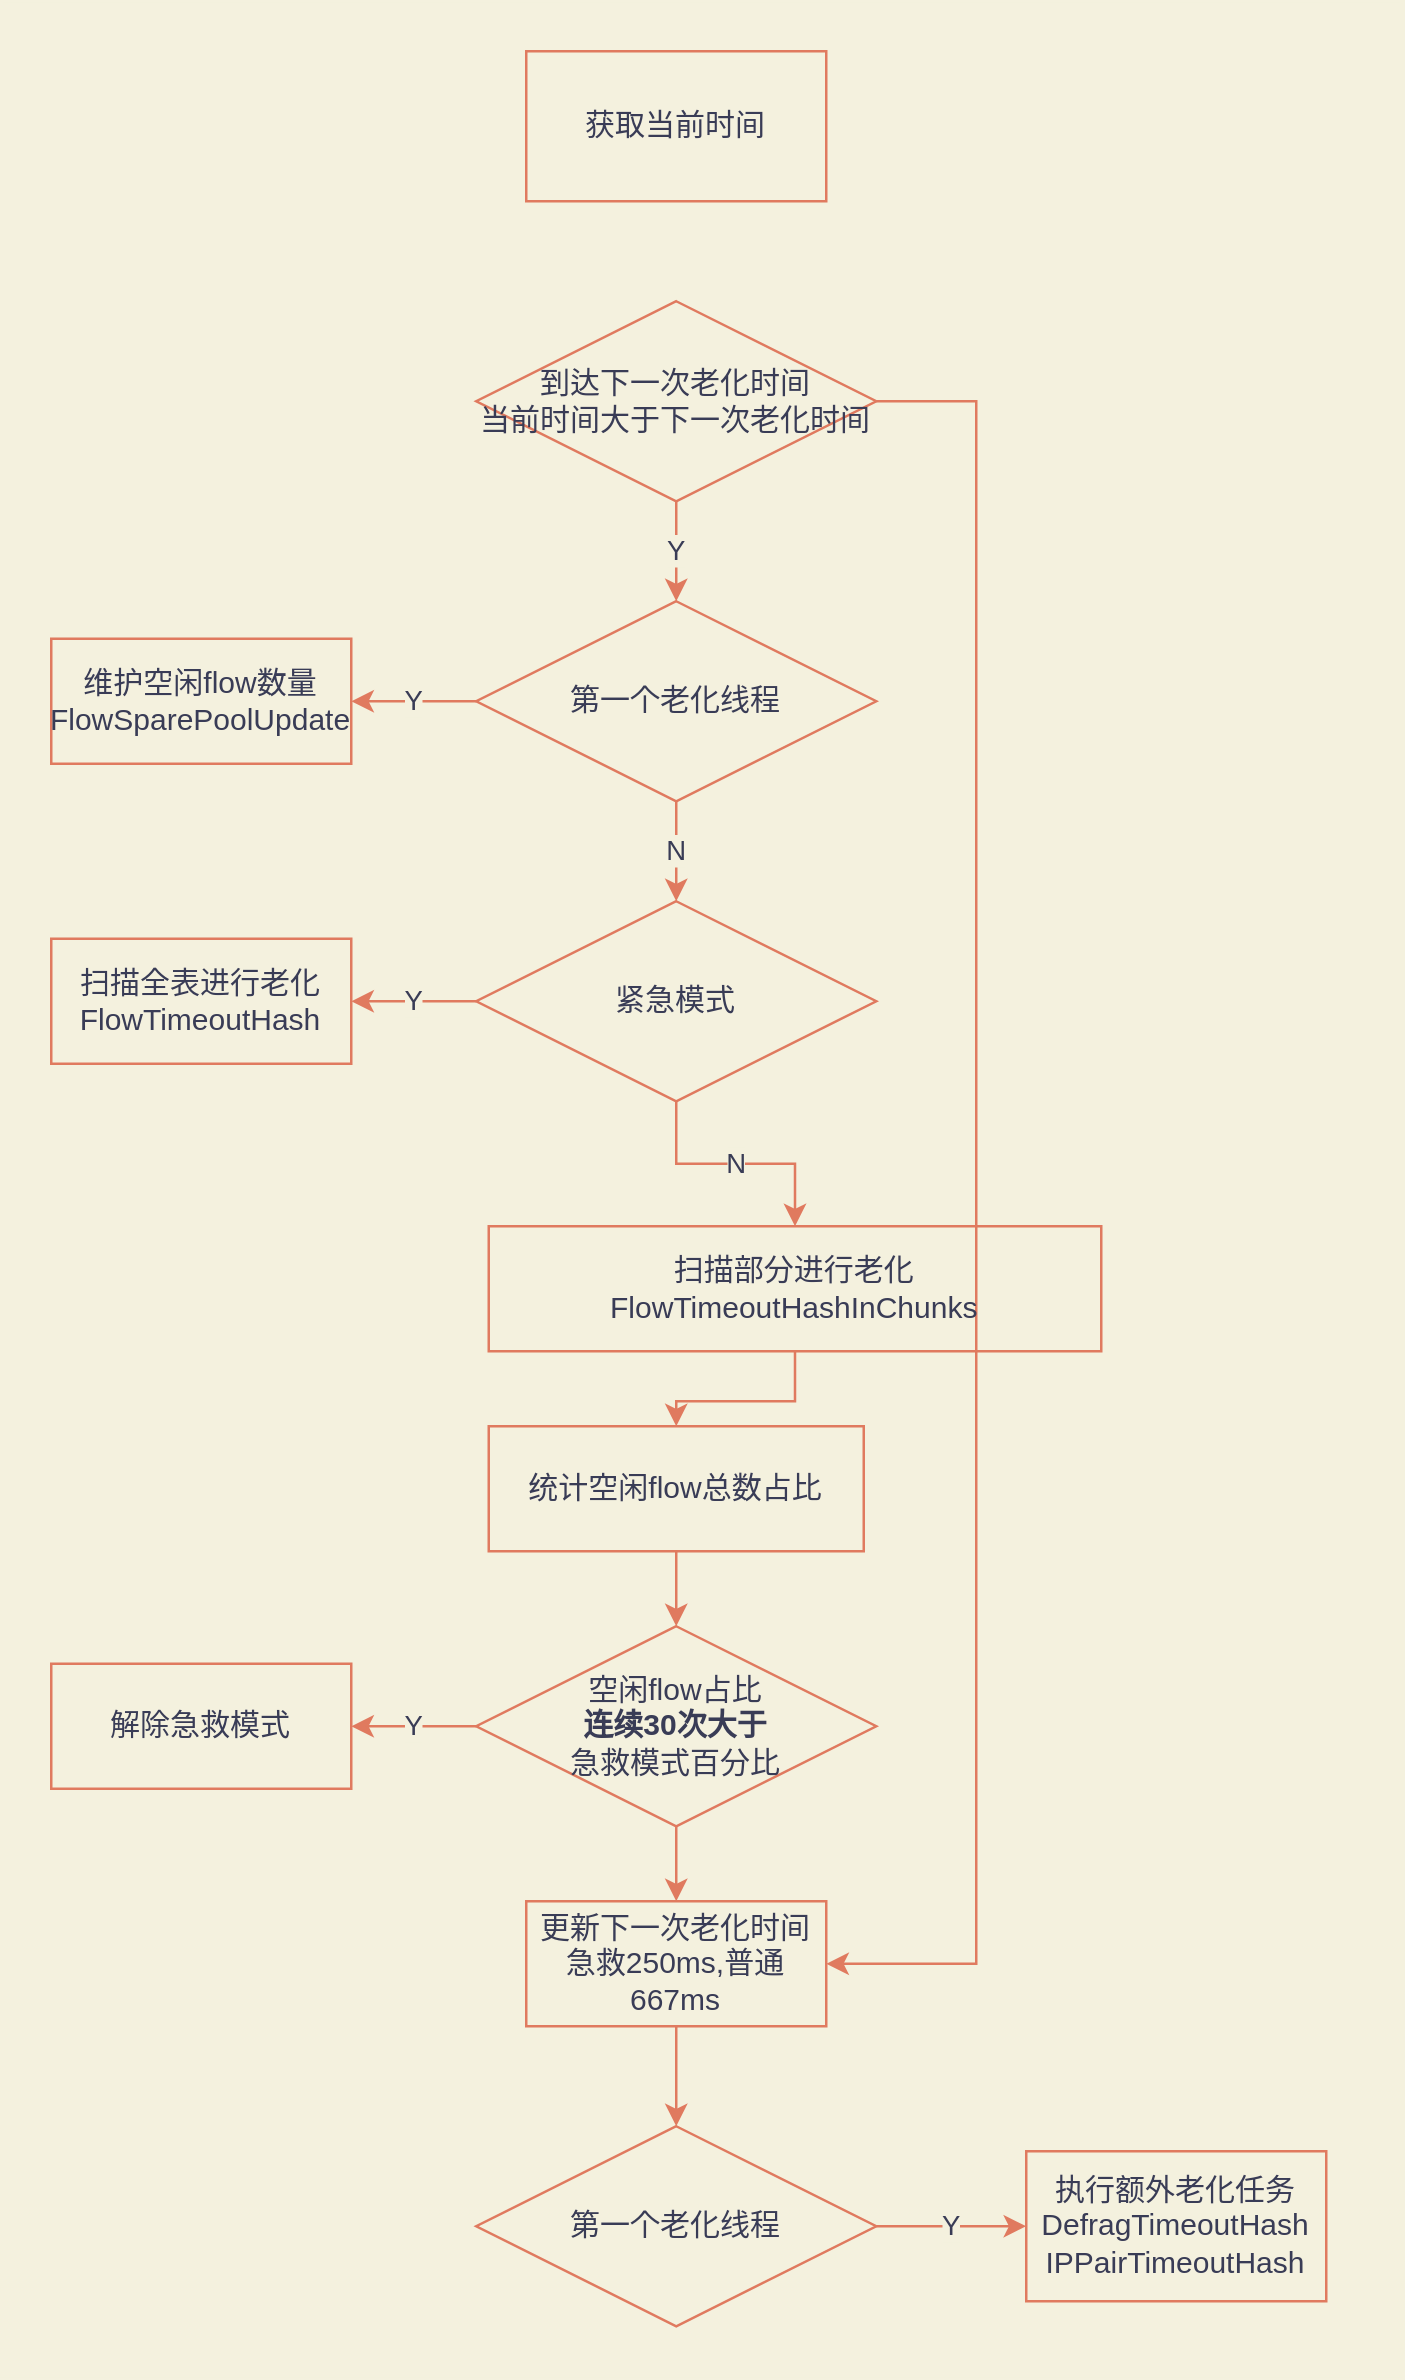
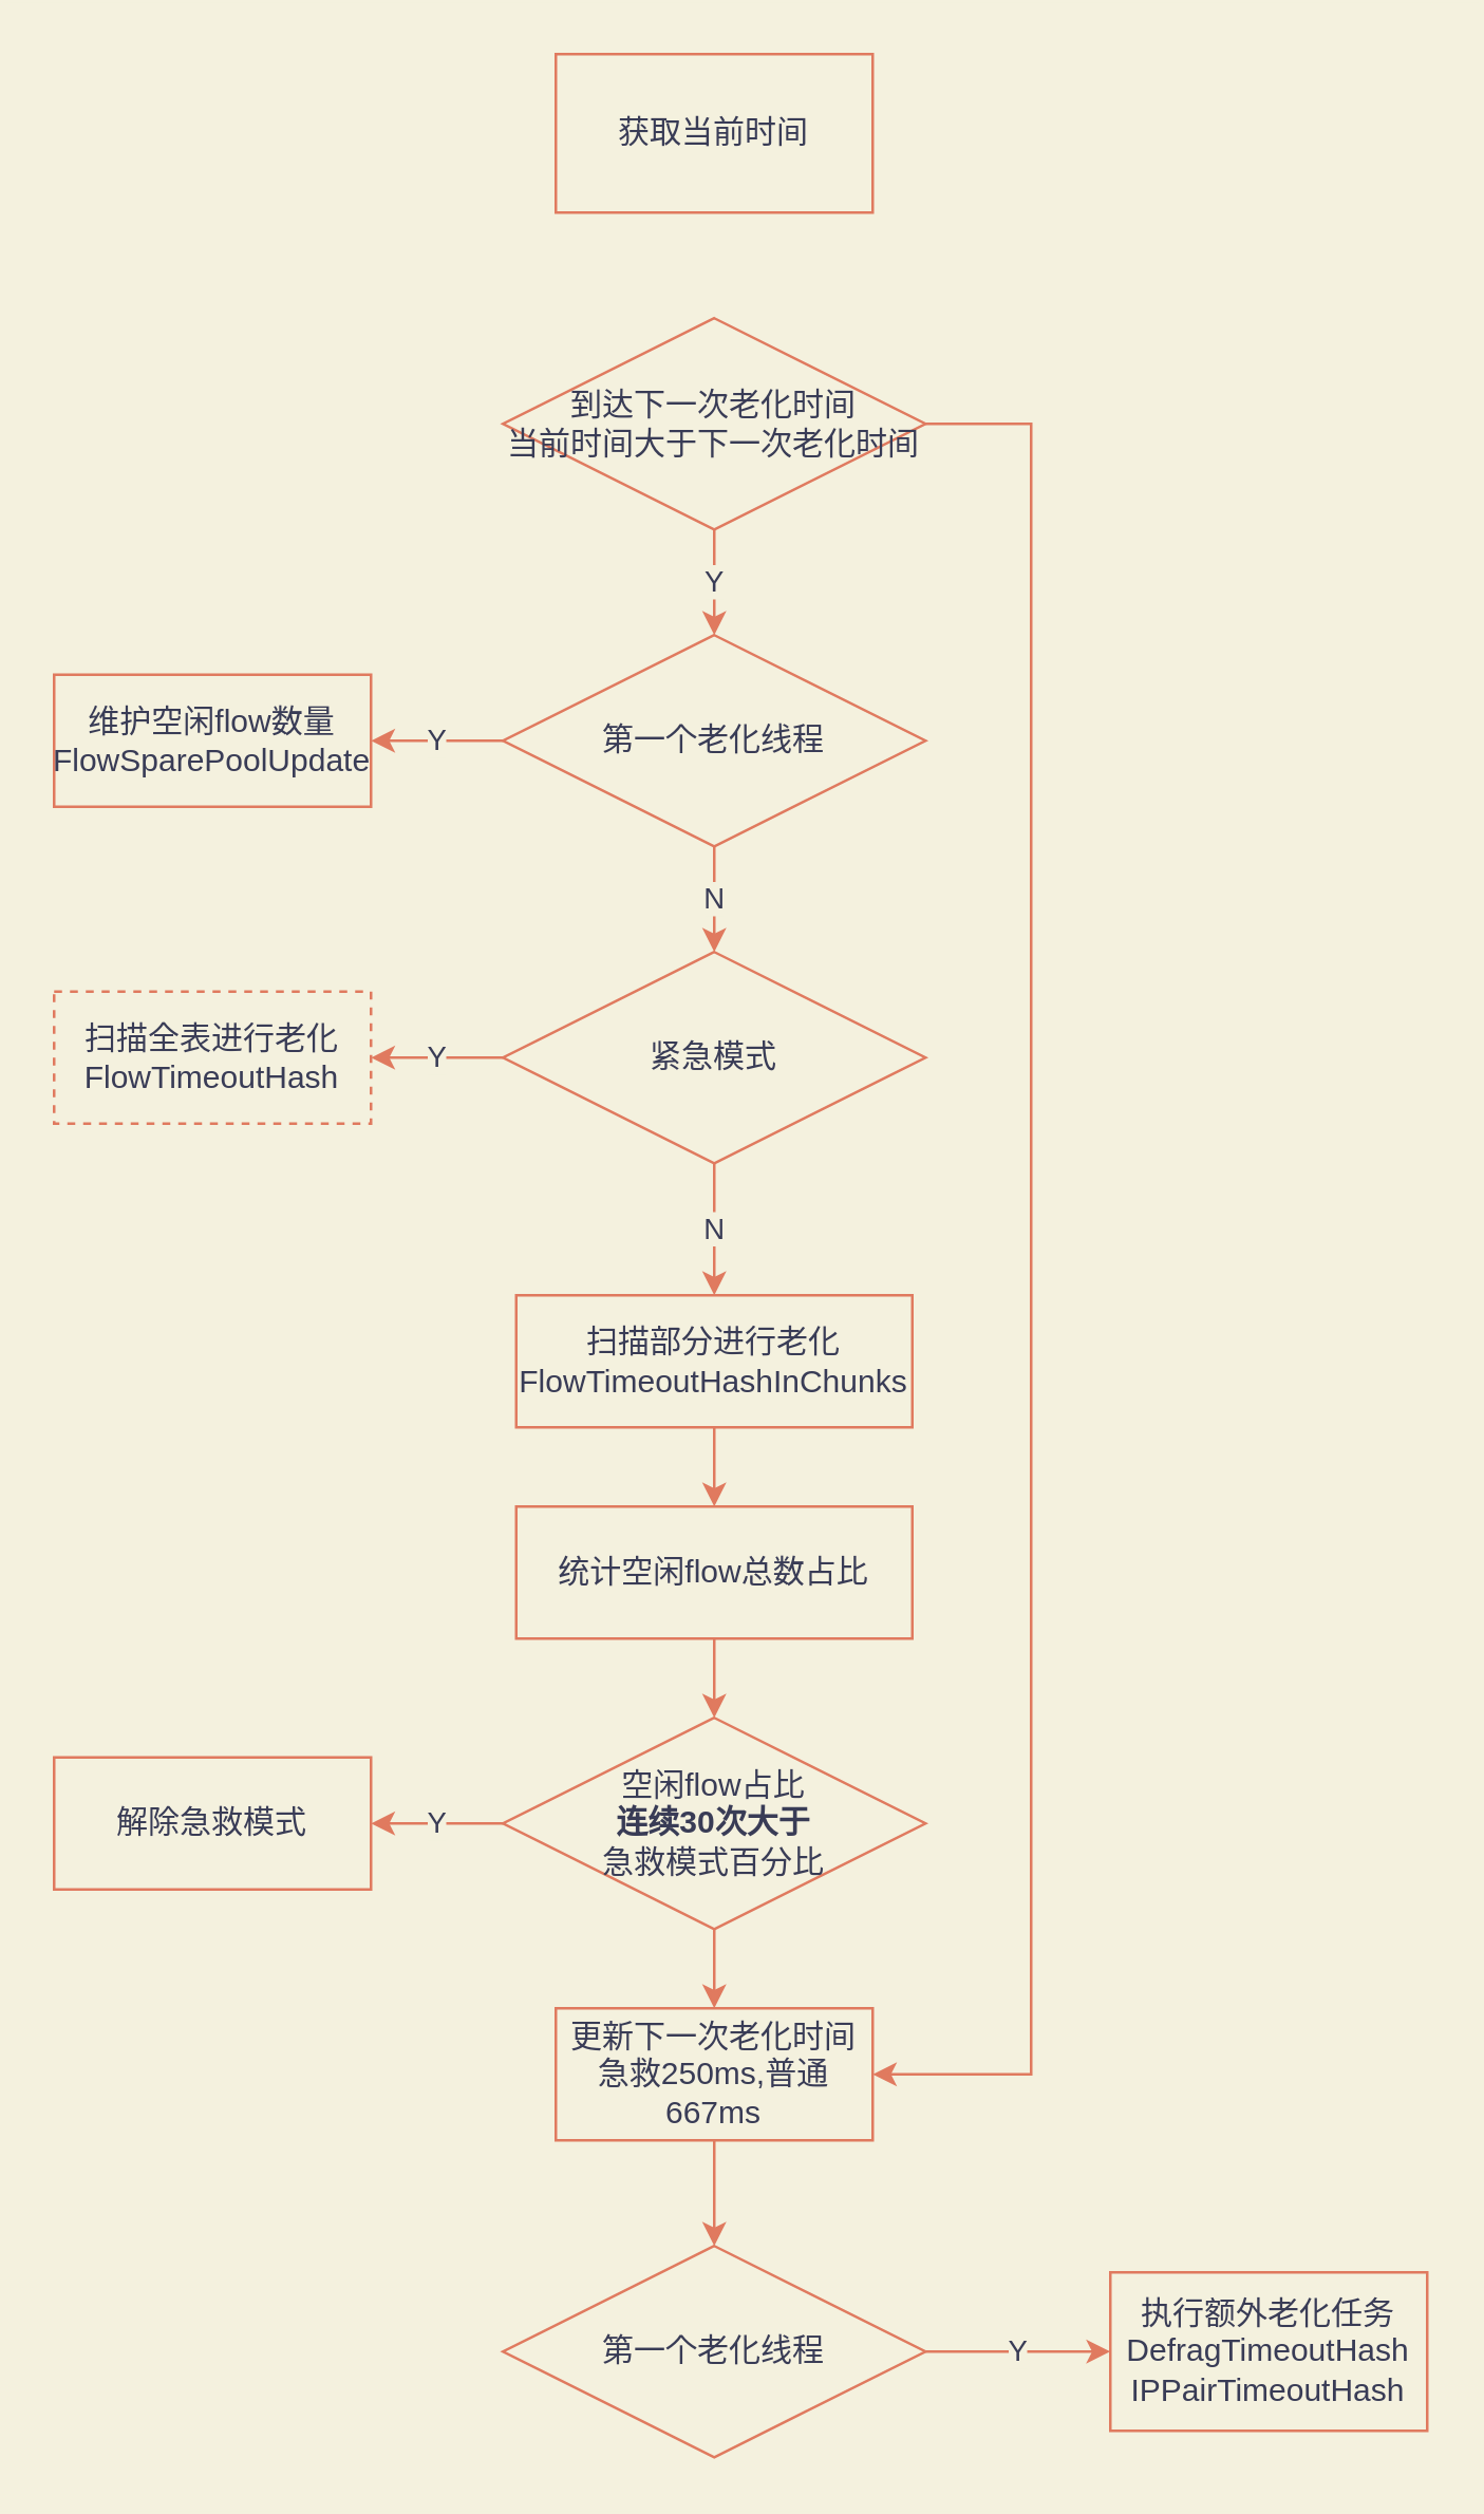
  <mxCell id="0" />
  <mxCell id="1" parent="0" />
  <mxCell id="2" value="Y" style="edgeStyle=orthogonalEdgeStyle;rounded=0;orthogonalLoop=1;jettySize=auto;html=1;strokeWidth=1;labelBackgroundColor=#F4F1DE;strokeColor=#E07A5F;fontColor=#393C56;" parent="1" source="4" target="7" edge="1"><mxGeometry relative="1" as="geometry" /></mxCell>
  <mxCell id="3" style="edgeStyle=orthogonalEdgeStyle;rounded=0;orthogonalLoop=1;jettySize=auto;html=1;exitX=1;exitY=0.5;exitDx=0;exitDy=0;exitPerimeter=0;entryX=1;entryY=0.5;entryDx=0;entryDy=0;labelBackgroundColor=#F4F1DE;strokeColor=#E07A5F;fontColor=#393C56;" edge="1" parent="1" source="4" target="23"><mxGeometry relative="1" as="geometry"><Array as="points"><mxPoint x="390" y="160" /><mxPoint x="390" y="785" /></Array></mxGeometry></mxCell>
  <mxCell id="4" value="到达下一次老化时间&lt;br&gt;当前时间大于下一次老化时间" style="strokeWidth=1;html=1;shape=mxgraph.flowchart.decision;whiteSpace=wrap;fillColor=none;strokeColor=#E07A5F;fontColor=#393C56;" parent="1" vertex="1"><mxGeometry x="190" y="120" width="160" height="80" as="geometry" /></mxCell>
  <mxCell id="5" value="Y" style="edgeStyle=orthogonalEdgeStyle;rounded=0;orthogonalLoop=1;jettySize=auto;html=1;strokeWidth=1;labelBackgroundColor=#F4F1DE;strokeColor=#E07A5F;fontColor=#393C56;" parent="1" source="7" target="8" edge="1"><mxGeometry relative="1" as="geometry" /></mxCell>
  <mxCell id="6" value="N" style="edgeStyle=orthogonalEdgeStyle;rounded=0;orthogonalLoop=1;jettySize=auto;html=1;strokeWidth=1;labelBackgroundColor=#F4F1DE;strokeColor=#E07A5F;fontColor=#393C56;" parent="1" source="7" target="12" edge="1"><mxGeometry relative="1" as="geometry" /></mxCell>
  <mxCell id="7" value="第一个老化线程" style="strokeWidth=1;html=1;shape=mxgraph.flowchart.decision;whiteSpace=wrap;fillColor=none;strokeColor=#E07A5F;fontColor=#393C56;" parent="1" vertex="1"><mxGeometry x="190" y="240" width="160" height="80" as="geometry" /></mxCell>
  <mxCell id="8" value="维护空闲flow数量&lt;br&gt;FlowSparePoolUpdate" style="whiteSpace=wrap;html=1;strokeWidth=1;fillColor=none;strokeColor=#E07A5F;fontColor=#393C56;" parent="1" vertex="1"><mxGeometry x="20" y="255" width="120" height="50" as="geometry" /></mxCell>
  <mxCell id="9" value="获取当前时间" style="whiteSpace=wrap;html=1;strokeWidth=1;fillColor=none;strokeColor=#E07A5F;fontColor=#393C56;" parent="1" vertex="1"><mxGeometry x="210" y="20" width="120" height="60" as="geometry" /></mxCell>
  <mxCell id="10" value="Y" style="edgeStyle=orthogonalEdgeStyle;rounded=0;orthogonalLoop=1;jettySize=auto;html=1;strokeWidth=1;labelBackgroundColor=#F4F1DE;strokeColor=#E07A5F;fontColor=#393C56;" parent="1" source="12" target="15" edge="1"><mxGeometry relative="1" as="geometry" /></mxCell>
  <mxCell id="11" value="N" style="edgeStyle=orthogonalEdgeStyle;rounded=0;orthogonalLoop=1;jettySize=auto;html=1;strokeWidth=1;labelBackgroundColor=#F4F1DE;strokeColor=#E07A5F;fontColor=#393C56;" parent="1" source="12" target="14" edge="1"><mxGeometry relative="1" as="geometry" /></mxCell>
  <mxCell id="12" value="紧急模式" style="strokeWidth=1;html=1;shape=mxgraph.flowchart.decision;whiteSpace=wrap;fillColor=none;strokeColor=#E07A5F;fontColor=#393C56;" parent="1" vertex="1"><mxGeometry x="190" y="360" width="160" height="80" as="geometry" /></mxCell>
  <mxCell id="13" style="edgeStyle=orthogonalEdgeStyle;rounded=0;orthogonalLoop=1;jettySize=auto;html=1;exitX=0.5;exitY=1;exitDx=0;exitDy=0;entryX=0.5;entryY=0;entryDx=0;entryDy=0;strokeWidth=1;labelBackgroundColor=#F4F1DE;strokeColor=#E07A5F;fontColor=#393C56;" parent="1" source="14" target="17" edge="1"><mxGeometry relative="1" as="geometry" /></mxCell>
- <mxCell id="14" value="扫描部分进行老化&lt;br&gt;FlowTimeoutHashInChunks" style="whiteSpace=wrap;html=1;strokeWidth=1;fillColor=none;strokeColor=#E07A5F;fontColor=#393C56;" parent="1" vertex="1"><mxGeometry x="195" y="490" width="245" height="50" as="geometry" /></mxCell>
- <mxCell id="15" value="扫描全表进行老化&lt;br&gt;FlowTimeoutHash" style="whiteSpace=wrap;html=1;strokeWidth=1;fillColor=none;strokeColor=#E07A5F;fontColor=#393C56;" parent="1" vertex="1"><mxGeometry x="20" y="375" width="120" height="50" as="geometry" /></mxCell>
+ <mxCell id="14" value="扫描部分进行老化&lt;br&gt;FlowTimeoutHashInChunks" style="whiteSpace=wrap;html=1;strokeWidth=1;fillColor=none;strokeColor=#E07A5F;fontColor=#393C56;" parent="1" vertex="1"><mxGeometry x="195" y="490" width="150" height="50" as="geometry" /></mxCell>
+ <mxCell id="15" value="扫描全表进行老化&lt;br&gt;FlowTimeoutHash" style="whiteSpace=wrap;html=1;strokeWidth=1;fillColor=none;strokeColor=#E07A5F;fontColor=#393C56;dashed=1;" parent="1" vertex="1"><mxGeometry x="20" y="375" width="120" height="50" as="geometry" /></mxCell>
  <mxCell id="16" style="edgeStyle=orthogonalEdgeStyle;rounded=0;orthogonalLoop=1;jettySize=auto;html=1;exitX=0.5;exitY=1;exitDx=0;exitDy=0;entryX=0.5;entryY=0;entryDx=0;entryDy=0;entryPerimeter=0;strokeWidth=1;labelBackgroundColor=#F4F1DE;strokeColor=#E07A5F;fontColor=#393C56;" parent="1" source="17" target="20" edge="1"><mxGeometry relative="1" as="geometry" /></mxCell>
  <mxCell id="17" value="统计空闲flow总数占比" style="whiteSpace=wrap;html=1;strokeWidth=1;fillColor=none;strokeColor=#E07A5F;fontColor=#393C56;" parent="1" vertex="1"><mxGeometry x="195" y="570" width="150" height="50" as="geometry" /></mxCell>
  <mxCell id="18" value="Y" style="edgeStyle=orthogonalEdgeStyle;rounded=0;orthogonalLoop=1;jettySize=auto;html=1;strokeWidth=1;labelBackgroundColor=#F4F1DE;strokeColor=#E07A5F;fontColor=#393C56;" parent="1" source="20" target="21" edge="1"><mxGeometry relative="1" as="geometry" /></mxCell>
  <mxCell id="19" value="" style="edgeStyle=orthogonalEdgeStyle;rounded=0;orthogonalLoop=1;jettySize=auto;html=1;strokeWidth=1;labelBackgroundColor=#F4F1DE;strokeColor=#E07A5F;fontColor=#393C56;" parent="1" source="20" target="23" edge="1"><mxGeometry relative="1" as="geometry" /></mxCell>
  <mxCell id="20" value="空闲flow占比&lt;br&gt;&lt;b&gt;连续30次大于&lt;/b&gt;&lt;br&gt;急救模式百分比" style="strokeWidth=1;html=1;shape=mxgraph.flowchart.decision;whiteSpace=wrap;fillColor=none;strokeColor=#E07A5F;fontColor=#393C56;" parent="1" vertex="1"><mxGeometry x="190" y="650" width="160" height="80" as="geometry" /></mxCell>
  <mxCell id="21" value="解除急救模式" style="whiteSpace=wrap;html=1;strokeWidth=1;fillColor=none;strokeColor=#E07A5F;fontColor=#393C56;" parent="1" vertex="1"><mxGeometry x="20" y="665" width="120" height="50" as="geometry" /></mxCell>
  <mxCell id="22" value="" style="edgeStyle=orthogonalEdgeStyle;rounded=0;orthogonalLoop=1;jettySize=auto;html=1;strokeWidth=1;labelBackgroundColor=#F4F1DE;strokeColor=#E07A5F;fontColor=#393C56;" parent="1" source="23" target="25" edge="1"><mxGeometry relative="1" as="geometry" /></mxCell>
  <mxCell id="23" value="更新下一次老化时间&lt;br&gt;急救250ms,普通667ms" style="whiteSpace=wrap;html=1;strokeWidth=1;fillColor=none;strokeColor=#E07A5F;fontColor=#393C56;" parent="1" vertex="1"><mxGeometry x="210" y="760" width="120" height="50" as="geometry" /></mxCell>
  <mxCell id="24" value="Y" style="edgeStyle=orthogonalEdgeStyle;rounded=0;orthogonalLoop=1;jettySize=auto;html=1;strokeWidth=1;labelBackgroundColor=#F4F1DE;strokeColor=#E07A5F;fontColor=#393C56;" parent="1" source="25" target="26" edge="1"><mxGeometry relative="1" as="geometry" /></mxCell>
  <mxCell id="25" value="第一个老化线程" style="strokeWidth=1;html=1;shape=mxgraph.flowchart.decision;whiteSpace=wrap;fillColor=none;strokeColor=#E07A5F;fontColor=#393C56;" parent="1" vertex="1"><mxGeometry x="190" y="850" width="160" height="80" as="geometry" /></mxCell>
- <mxCell id="26" value="执行额外老化任务&lt;br&gt;DefragTimeoutHash&lt;br&gt;IPPairTimeoutHash" style="whiteSpace=wrap;html=1;fillColor=none;strokeWidth=1;strokeColor=#E07A5F;fontColor=#393C56;" parent="1" vertex="1"><mxGeometry x="410" y="860" width="120" height="60" as="geometry" /></mxCell>
+ <mxCell id="26" value="执行额外老化任务&lt;br&gt;DefragTimeoutHash&lt;br&gt;IPPairTimeoutHash" style="whiteSpace=wrap;html=1;fillColor=none;strokeWidth=1;strokeColor=#E07A5F;fontColor=#393C56;" parent="1" vertex="1"><mxGeometry x="420" y="860" width="120" height="60" as="geometry" /></mxCell>
